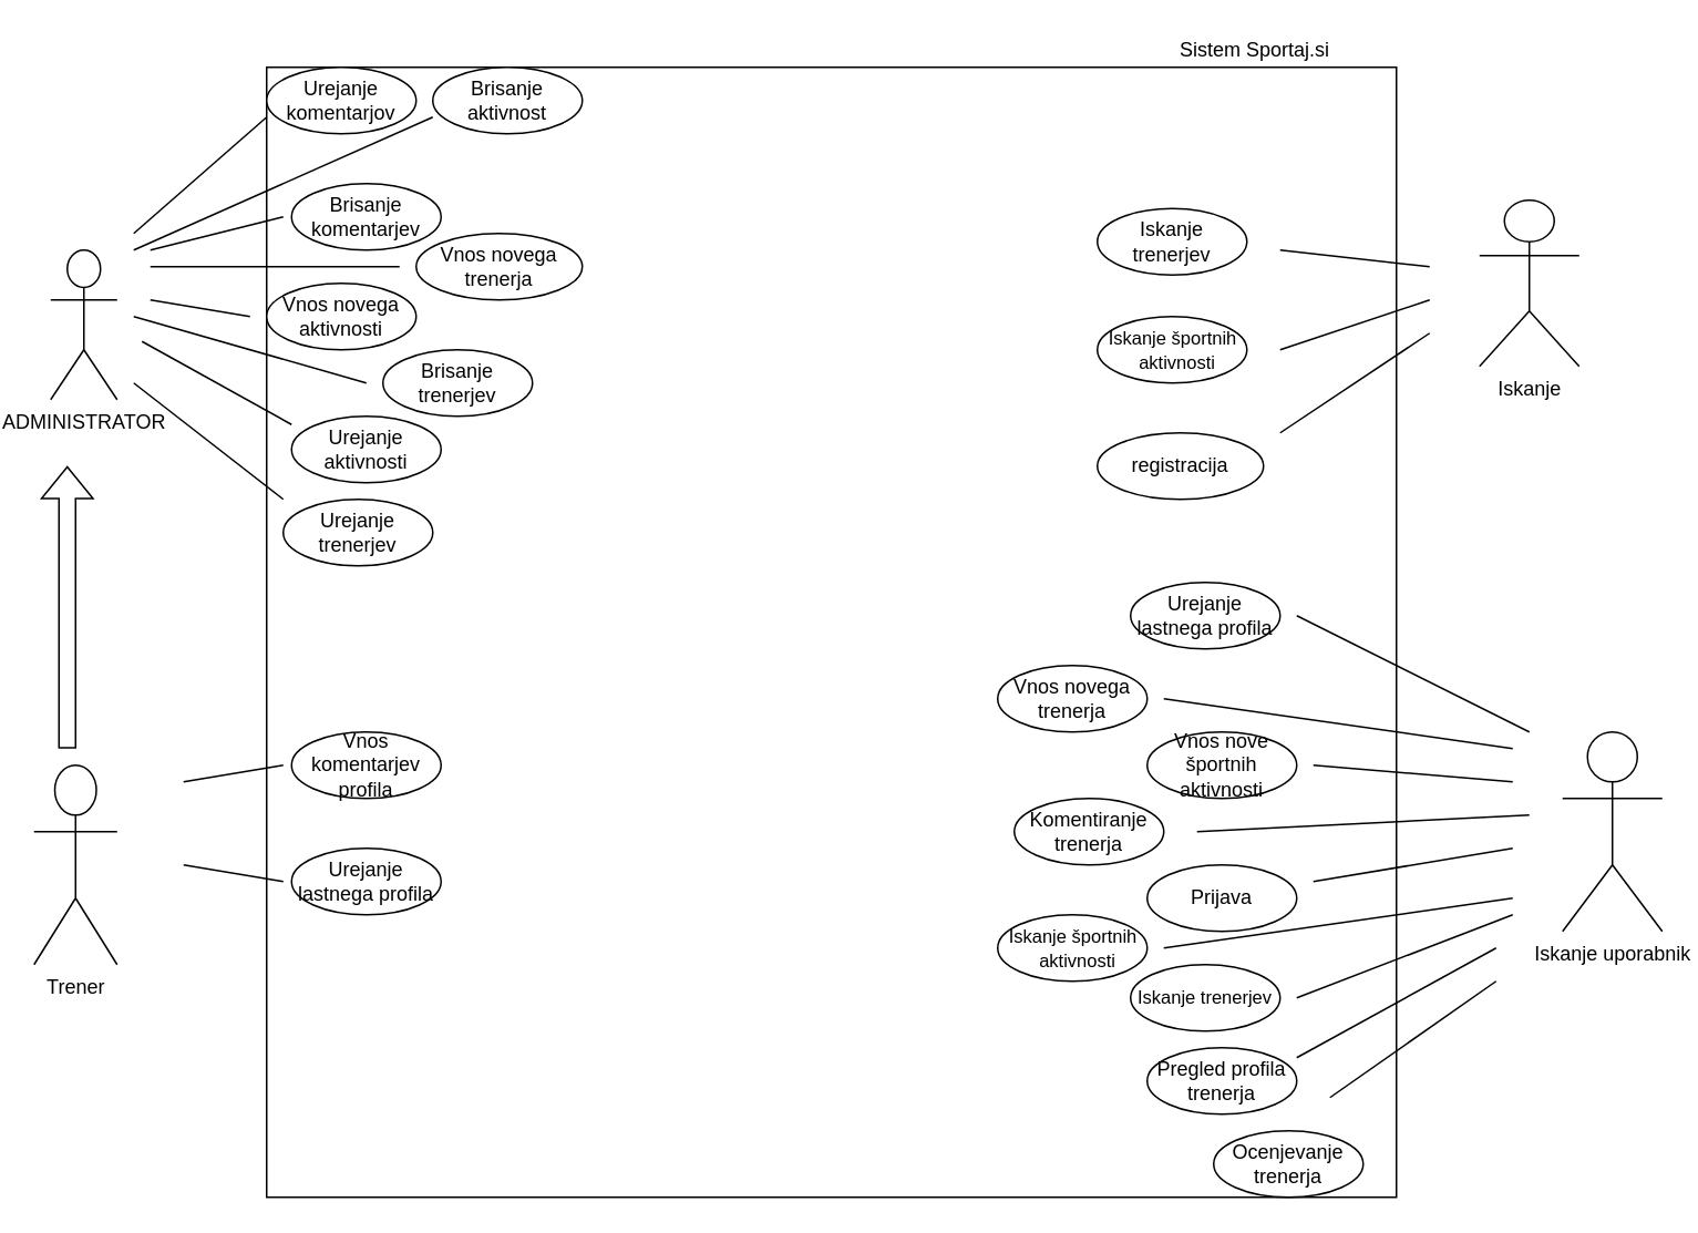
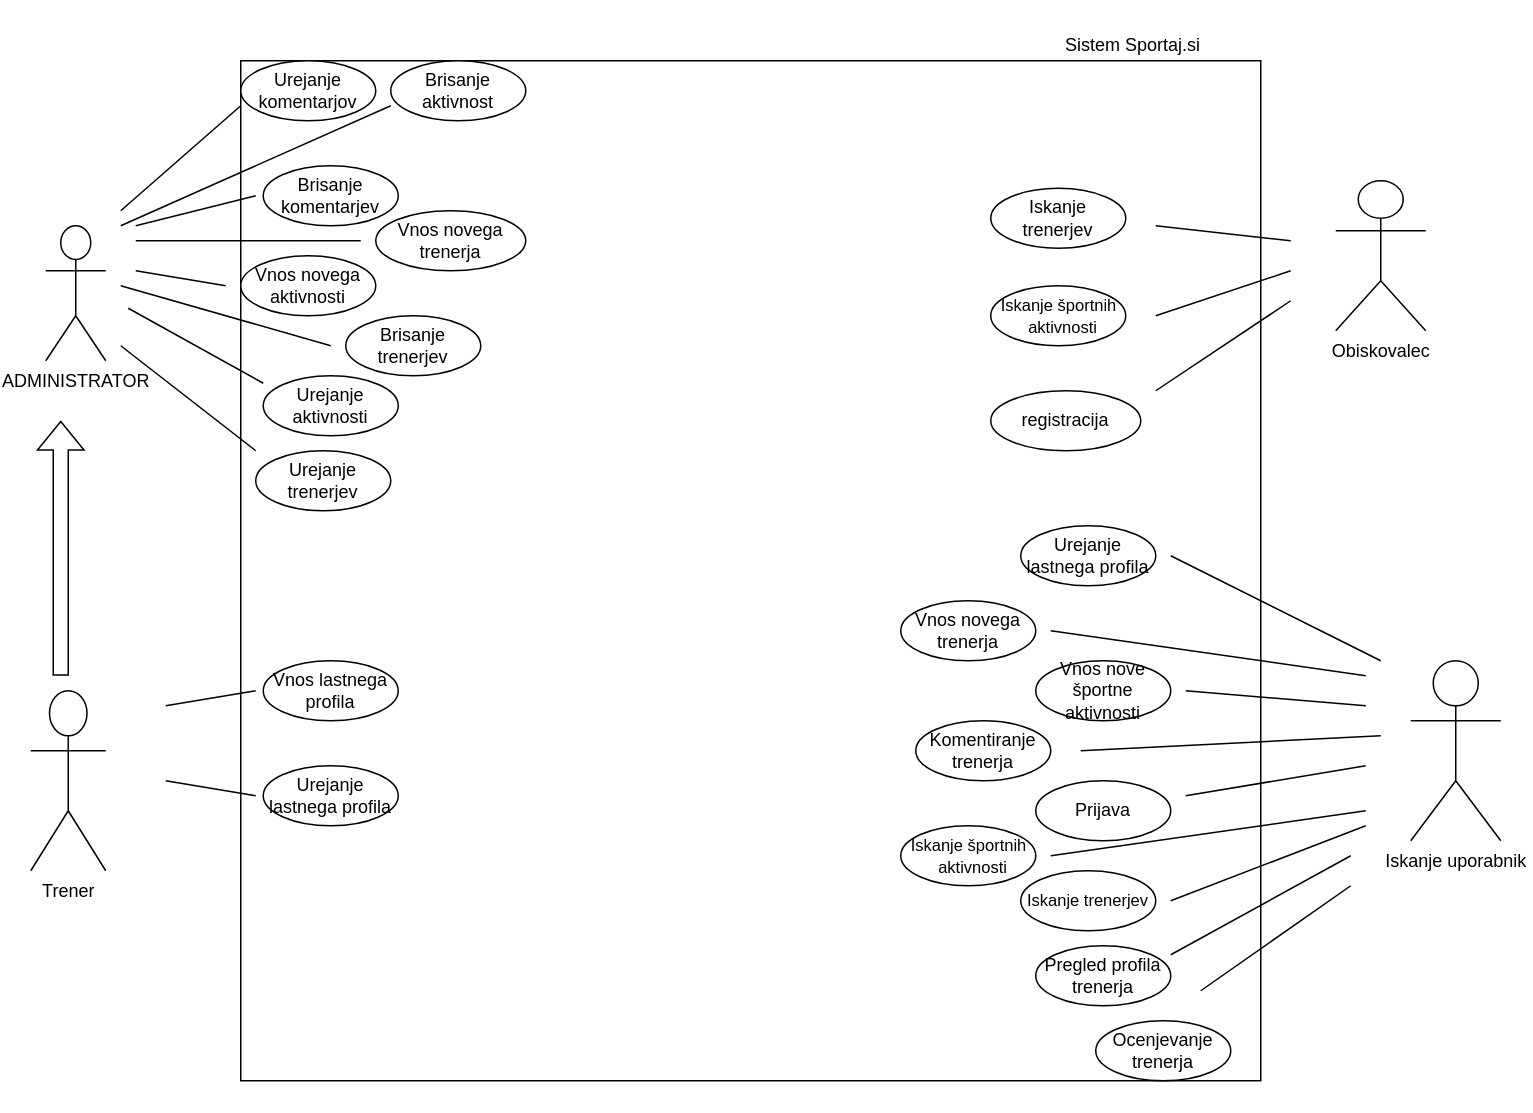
  <mxCell id="0" />
  <mxCell id="1" parent="0" />
  <mxCell id="2" value="" style="whiteSpace=wrap;html=1;aspect=fixed;" parent="1" vertex="1"><mxGeometry x="160" y="40" width="680" height="680" as="geometry" /></mxCell>
  <mxCell id="3" value="ADMINISTRATOR&lt;div&gt;&lt;br&gt;&lt;/div&gt;" style="shape=umlActor;verticalLabelPosition=bottom;verticalAlign=top;html=1;outlineConnect=0;" parent="1" vertex="1"><mxGeometry x="30" y="150" width="40" height="90" as="geometry" /></mxCell>
- <mxCell id="4" value="Iskanje" style="shape=umlActor;verticalLabelPosition=bottom;verticalAlign=top;html=1;outlineConnect=0;" parent="1" vertex="1"><mxGeometry x="890" y="120" width="60" height="100" as="geometry" /></mxCell>
+ <mxCell id="4" value="Obiskovalec" style="shape=umlActor;verticalLabelPosition=bottom;verticalAlign=top;html=1;outlineConnect=0;" parent="1" vertex="1"><mxGeometry x="890" y="120" width="60" height="100" as="geometry" /></mxCell>
  <mxCell id="5" value="Urejanje komentarjov" style="ellipse;whiteSpace=wrap;html=1;" parent="1" vertex="1"><mxGeometry x="160" y="40" width="90" height="40" as="geometry" /></mxCell>
  <mxCell id="6" value="Brisanje komentarjev" style="ellipse;whiteSpace=wrap;html=1;" parent="1" vertex="1"><mxGeometry x="175" y="110" width="90" height="40" as="geometry" /></mxCell>
  <mxCell id="7" value="Vnos novega trenerja" style="ellipse;whiteSpace=wrap;html=1;" parent="1" vertex="1"><mxGeometry x="250" y="140" width="100" height="40" as="geometry" /></mxCell>
  <mxCell id="8" value="Brisanje trenerjev" style="ellipse;whiteSpace=wrap;html=1;" parent="1" vertex="1"><mxGeometry x="230" y="210" width="90" height="40" as="geometry" /></mxCell>
  <mxCell id="9" value="Urejanje trenerjev" style="ellipse;whiteSpace=wrap;html=1;" parent="1" vertex="1"><mxGeometry x="170" y="300" width="90" height="40" as="geometry" /></mxCell>
  <mxCell id="10" value="" style="endArrow=none;html=1;rounded=0;" parent="1" edge="1"><mxGeometry width="50" height="50" relative="1" as="geometry"><mxPoint y="140" as="sourcePoint" x="80" /><mxPoint x="160" y="70" as="targetPoint" /></mxGeometry></mxCell>
  <mxCell id="11" value="" style="endArrow=none;html=1;rounded=0;" parent="1" edge="1"><mxGeometry width="50" height="50" relative="1" as="geometry"><mxPoint x="85" y="205" as="sourcePoint" /><mxPoint x="175" y="255" as="targetPoint" /></mxGeometry></mxCell>
  <mxCell id="12" value="" style="endArrow=none;html=1;rounded=0;" parent="1" edge="1"><mxGeometry width="50" height="50" relative="1" as="geometry"><mxPoint y="190" as="sourcePoint" x="80" /><mxPoint x="220" y="230" as="targetPoint" /></mxGeometry></mxCell>
  <mxCell id="13" value="" style="endArrow=none;html=1;rounded=0;" parent="1" edge="1"><mxGeometry width="50" height="50" relative="1" as="geometry"><mxPoint x="90" y="150" as="sourcePoint" /><mxPoint x="170" y="130" as="targetPoint" /></mxGeometry></mxCell>
  <mxCell id="14" value="" style="endArrow=none;html=1;rounded=0;" parent="1" edge="1"><mxGeometry width="50" height="50" relative="1" as="geometry"><mxPoint x="90" y="160" as="sourcePoint" /><mxPoint x="240" y="160" as="targetPoint" /></mxGeometry></mxCell>
  <mxCell id="15" value="Iskanje trenerjev" style="ellipse;whiteSpace=wrap;html=1;" parent="1" vertex="1"><mxGeometry x="660" y="125" width="90" height="40" as="geometry" /></mxCell>
  <mxCell id="16" value="Pregled profila trenerja" style="ellipse;whiteSpace=wrap;html=1;" parent="1" vertex="1"><mxGeometry x="690" y="630" width="90" height="40" as="geometry" /></mxCell>
  <mxCell id="17" value="Ocenjevanje trenerja" style="ellipse;whiteSpace=wrap;html=1;" parent="1" vertex="1"><mxGeometry x="730" y="680" width="90" height="40" as="geometry" /></mxCell>
  <mxCell id="18" value="Komentiranje trenerja" style="ellipse;whiteSpace=wrap;html=1;" parent="1" vertex="1"><mxGeometry x="610" y="480" width="90" height="40" as="geometry" /></mxCell>
  <mxCell id="19" value="registracija" style="ellipse;whiteSpace=wrap;html=1;" parent="1" vertex="1"><mxGeometry x="660" y="260" width="100" height="40" as="geometry" /></mxCell>
  <mxCell id="20" value="Iskanje uporabnik" style="shape=umlActor;verticalLabelPosition=bottom;verticalAlign=top;html=1;outlineConnect=0;" parent="1" vertex="1"><mxGeometry x="940" y="440" width="60" height="120" as="geometry" /></mxCell>
  <mxCell id="21" value="&lt;div style=&quot;text-align: start;&quot;&gt;&lt;font style=&quot;font-size: 11px;&quot;&gt;&amp;nbsp; Iskanje športnih &amp;nbsp; &amp;nbsp; &amp;nbsp; &amp;nbsp;&lt;span style=&quot;white-space: pre;&quot;&gt;&#09;&lt;/span&gt;aktivnosti&lt;/font&gt;&lt;/div&gt;" style="ellipse;whiteSpace=wrap;html=1;" parent="1" vertex="1"><mxGeometry x="600" y="550" width="90" height="40" as="geometry" /></mxCell>
  <mxCell id="22" value="&lt;div style=&quot;text-align: start;&quot;&gt;&lt;font&gt;Iskanje trenerjev&lt;/font&gt;&lt;/div&gt;" style="ellipse;whiteSpace=wrap;html=1;fontSize=11;" parent="1" vertex="1"><mxGeometry x="680" y="580" width="90" height="40" as="geometry" /></mxCell>
  <mxCell id="23" value="&lt;div style=&quot;text-align: start;&quot;&gt;&lt;font style=&quot;font-size: 11px;&quot;&gt;&amp;nbsp; Iskanje športnih &amp;nbsp; &amp;nbsp; &amp;nbsp; &amp;nbsp;&lt;span style=&quot;white-space: pre;&quot;&gt;&#09;&lt;/span&gt;aktivnosti&lt;/font&gt;&lt;/div&gt;" style="ellipse;whiteSpace=wrap;html=1;" parent="1" vertex="1"><mxGeometry x="660" y="190" width="90" height="40" as="geometry" /></mxCell>
  <mxCell id="24" value="" style="endArrow=none;html=1;rounded=0;" parent="1" edge="1"><mxGeometry width="50" height="50" relative="1" as="geometry"><mxPoint x="770" y="260" as="sourcePoint" /><mxPoint x="860" y="200" as="targetPoint" /></mxGeometry></mxCell>
  <mxCell id="25" value="" style="endArrow=none;html=1;rounded=0;entryX=0.422;entryY=0.375;entryDx=0;entryDy=0;entryPerimeter=0;" parent="1" edge="1"><mxGeometry width="50" height="50" relative="1" as="geometry"><mxPoint x="860" y="160" as="sourcePoint" /><mxPoint x="770" y="150" as="targetPoint" /></mxGeometry></mxCell>
  <mxCell id="26" value="" style="endArrow=none;html=1;rounded=0;" parent="1" edge="1"><mxGeometry width="50" height="50" relative="1" as="geometry"><mxPoint x="770" y="210" as="sourcePoint" /><mxPoint x="860" y="180" as="targetPoint" /></mxGeometry></mxCell>
  <mxCell id="27" value="Prijava" style="ellipse;whiteSpace=wrap;html=1;" parent="1" vertex="1"><mxGeometry x="690" y="520" width="90" height="40" as="geometry" /></mxCell>
  <mxCell id="28" value="Vnos novega trenerja" style="ellipse;whiteSpace=wrap;html=1;" parent="1" vertex="1"><mxGeometry x="600" y="400" width="90" height="40" as="geometry" /></mxCell>
- <mxCell id="29" value="Vnos nove športnih aktivnosti" style="ellipse;whiteSpace=wrap;html=1;" parent="1" vertex="1"><mxGeometry x="690" y="440" width="90" height="40" as="geometry" /></mxCell>
+ <mxCell id="29" value="Vnos nove športne aktivnosti" style="ellipse;whiteSpace=wrap;html=1;" parent="1" vertex="1"><mxGeometry x="690" y="440" width="90" height="40" as="geometry" /></mxCell>
  <mxCell id="30" value="Urejanje lastnega profila" style="ellipse;whiteSpace=wrap;html=1;" parent="1" vertex="1"><mxGeometry x="680" y="350" width="90" height="40" as="geometry" /></mxCell>
  <mxCell id="31" value="" style="endArrow=none;html=1;rounded=0;" parent="1" edge="1"><mxGeometry width="50" height="50" relative="1" as="geometry"><mxPoint x="800" y="660" as="sourcePoint" /><mxPoint x="900" y="590" as="targetPoint" /></mxGeometry></mxCell>
  <mxCell id="32" value="" style="endArrow=none;html=1;rounded=0;" parent="1" edge="1"><mxGeometry width="50" height="50" relative="1" as="geometry"><mxPoint x="780" y="370" as="sourcePoint" /><mxPoint x="920" y="440" as="targetPoint" /></mxGeometry></mxCell>
  <mxCell id="33" value="" style="endArrow=none;html=1;rounded=0;" parent="1" edge="1"><mxGeometry width="50" height="50" relative="1" as="geometry"><mxPoint x="700" y="420" as="sourcePoint" /><mxPoint x="910" y="450" as="targetPoint" /></mxGeometry></mxCell>
  <mxCell id="34" value="" style="endArrow=none;html=1;rounded=0;" parent="1" edge="1"><mxGeometry width="50" height="50" relative="1" as="geometry"><mxPoint x="790" y="460" as="sourcePoint" /><mxPoint x="910" y="470" as="targetPoint" /></mxGeometry></mxCell>
  <mxCell id="35" value="" style="endArrow=none;html=1;rounded=0;" parent="1" edge="1"><mxGeometry width="50" height="50" relative="1" as="geometry"><mxPoint x="720" y="500" as="sourcePoint" /><mxPoint x="920" y="490" as="targetPoint" /></mxGeometry></mxCell>
  <mxCell id="36" value="" style="endArrow=none;html=1;rounded=0;" parent="1" edge="1"><mxGeometry width="50" height="50" relative="1" as="geometry"><mxPoint x="910" y="510" as="sourcePoint" /><mxPoint x="790" y="530" as="targetPoint" /></mxGeometry></mxCell>
  <mxCell id="37" value="" style="endArrow=none;html=1;rounded=0;" parent="1" edge="1"><mxGeometry width="50" height="50" relative="1" as="geometry"><mxPoint x="700" y="570" as="sourcePoint" /><mxPoint x="910" y="540" as="targetPoint" /></mxGeometry></mxCell>
  <mxCell id="38" value="" style="endArrow=none;html=1;rounded=0;" parent="1" edge="1"><mxGeometry width="50" height="50" relative="1" as="geometry"><mxPoint x="780" y="600" as="sourcePoint" /><mxPoint x="910" y="550" as="targetPoint" /></mxGeometry></mxCell>
  <mxCell id="39" value="" style="endArrow=none;html=1;rounded=0;" parent="1" edge="1"><mxGeometry width="50" height="50" relative="1" as="geometry"><mxPoint x="780" y="636" as="sourcePoint" /><mxPoint x="900" y="570" as="targetPoint" /></mxGeometry></mxCell>
  <mxCell id="40" value="Trener" style="shape=umlActor;verticalLabelPosition=bottom;verticalAlign=top;html=1;outlineConnect=0;" parent="1" vertex="1"><mxGeometry x="20" y="460" width="50" height="120" as="geometry" /></mxCell>
  <mxCell id="41" value="Vnos novega aktivnosti" style="ellipse;whiteSpace=wrap;html=1;" parent="1" vertex="1"><mxGeometry x="160" y="170" width="90" height="40" as="geometry" /></mxCell>
  <mxCell id="42" value="Urejanje aktivnosti" style="ellipse;whiteSpace=wrap;html=1;" parent="1" vertex="1"><mxGeometry x="175" y="250" width="90" height="40" as="geometry" /></mxCell>
  <mxCell id="43" value="Brisanje aktivnost" style="ellipse;whiteSpace=wrap;html=1;" parent="1" vertex="1"><mxGeometry x="260" y="40" width="90" height="40" as="geometry" /></mxCell>
  <mxCell id="44" value="" style="endArrow=none;html=1;rounded=0;" parent="1" edge="1"><mxGeometry width="50" height="50" relative="1" as="geometry"><mxPoint y="230" as="sourcePoint" x="80" /><mxPoint x="170" y="300" as="targetPoint" /></mxGeometry></mxCell>
  <mxCell id="45" value="" style="endArrow=none;html=1;rounded=0;" parent="1" edge="1"><mxGeometry width="50" height="50" relative="1" as="geometry"><mxPoint x="90" y="180" as="sourcePoint" /><mxPoint x="150" y="190" as="targetPoint" /></mxGeometry></mxCell>
  <mxCell id="46" value="" style="endArrow=none;html=1;rounded=0;" parent="1" edge="1"><mxGeometry width="50" height="50" relative="1" as="geometry"><mxPoint y="150" as="sourcePoint" x="80" /><mxPoint x="260" y="70" as="targetPoint" /></mxGeometry></mxCell>
- <mxCell id="47" value="Vnos komentarjev profila" style="ellipse;whiteSpace=wrap;html=1;" parent="1" vertex="1"><mxGeometry x="175" y="440" width="90" height="40" as="geometry" /></mxCell>
+ <mxCell id="47" value="Vnos lastnega profila" style="ellipse;whiteSpace=wrap;html=1;" parent="1" vertex="1"><mxGeometry x="175" y="440" width="90" height="40" as="geometry" /></mxCell>
  <mxCell id="48" value="Urejanje lastnega profila" style="ellipse;whiteSpace=wrap;html=1;" parent="1" vertex="1"><mxGeometry x="175" y="510" width="90" height="40" as="geometry" /></mxCell>
  <mxCell id="49" value="" style="endArrow=none;html=1;rounded=0;" parent="1" edge="1"><mxGeometry width="50" height="50" relative="1" as="geometry"><mxPoint x="110" y="470" as="sourcePoint" /><mxPoint x="170" y="460" as="targetPoint" /></mxGeometry></mxCell>
  <mxCell id="50" value="" style="endArrow=none;html=1;rounded=0;" parent="1" edge="1"><mxGeometry width="50" height="50" relative="1" as="geometry"><mxPoint x="110" y="520" as="sourcePoint" /><mxPoint x="170" y="530" as="targetPoint" /></mxGeometry></mxCell>
  <mxCell id="51" value="Sistem Sportaj.si" style="text;html=1;align=center;verticalAlign=middle;whiteSpace=wrap;rounded=0;" parent="1" vertex="1"><mxGeometry x="670" y="20" width="170" height="20" as="geometry" /></mxCell>
  <mxCell id="52" value="" style="shape=flexArrow;endArrow=classic;html=1;rounded=0;" edge="1" parent="1"><mxGeometry width="50" height="50" relative="1" as="geometry"><mxPoint x="40" y="450" as="sourcePoint" /><mxPoint x="40" y="280" as="targetPoint" /></mxGeometry></mxCell>
